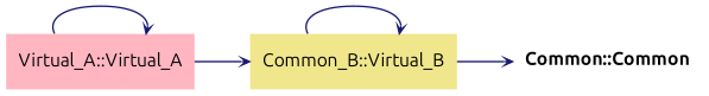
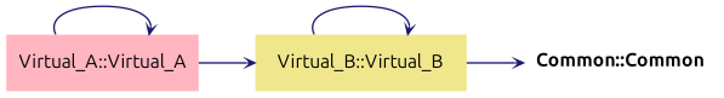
  digraph {
    rankdir=RL
    node [fontname=Ubuntu fontsize=12 shape=plaintext style=filled]
    edge [arrowhead=open arrowsize=0.5 arrowtail=open color=midnightblue dir=back fontname=Ubuntu labelfontsize=10 style=solid]
    n1 [label=<<b>Common::Common</b>> style=""]
-   n2 [fillcolor=khaki label="Common_B::Virtual_B"]
+   n2 [fillcolor=khaki label="Virtual_B::Virtual_B"]
    n3 [fillcolor=lightpink label="Virtual_A::Virtual_A"]
    n1 -> n2
    n2 -> n2
    n2 -> n3
    n3 -> n3
  }
